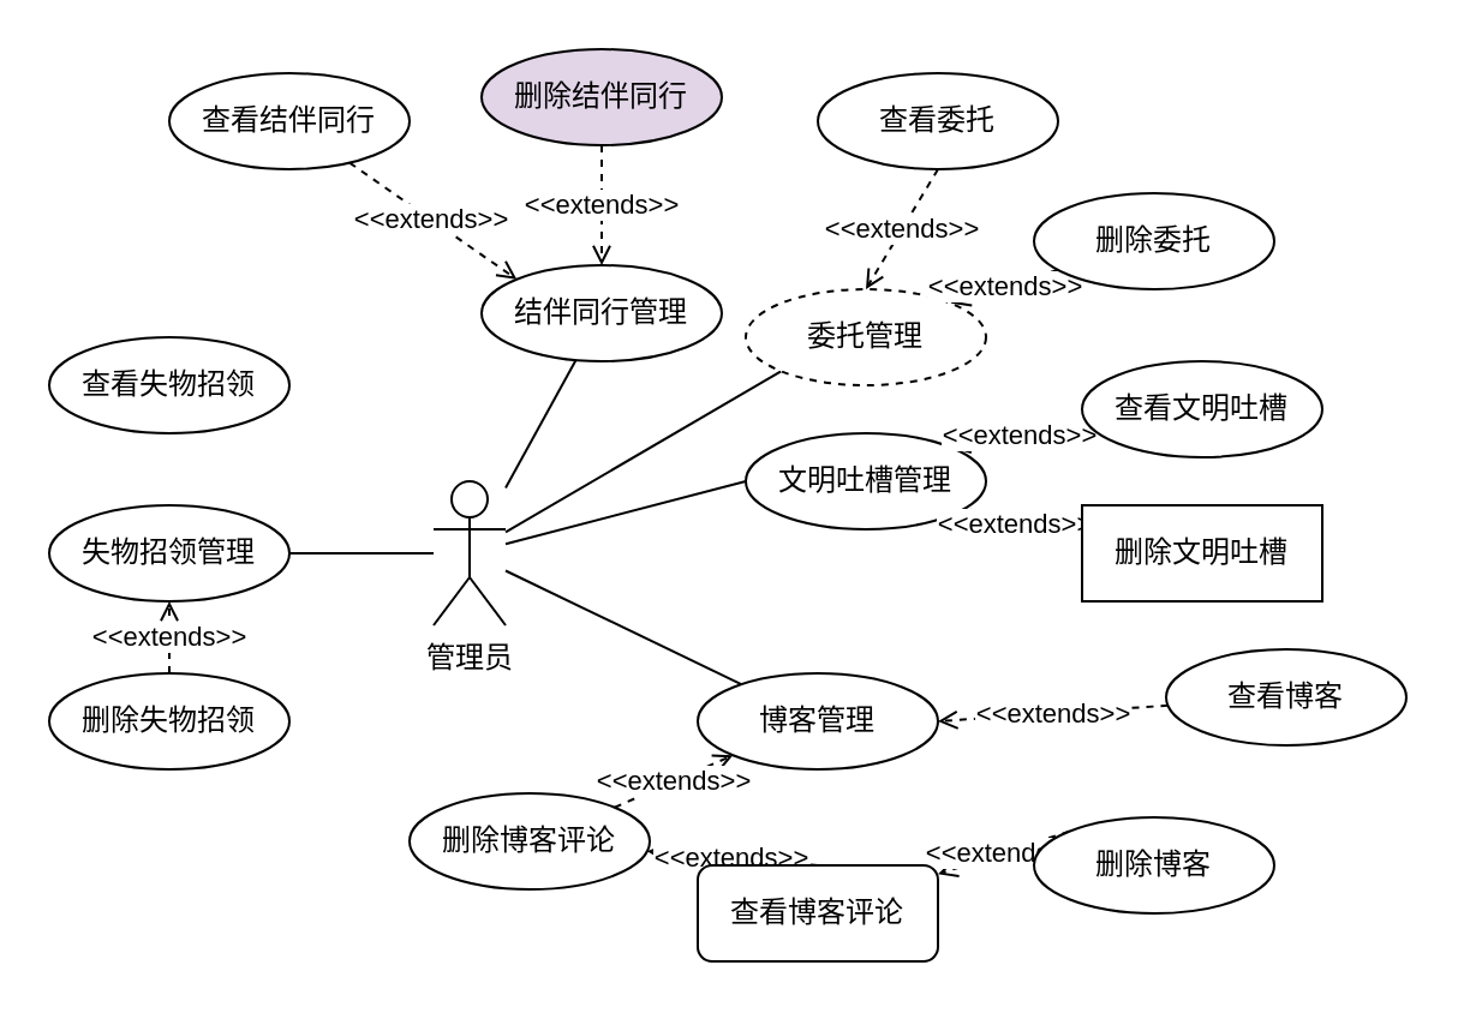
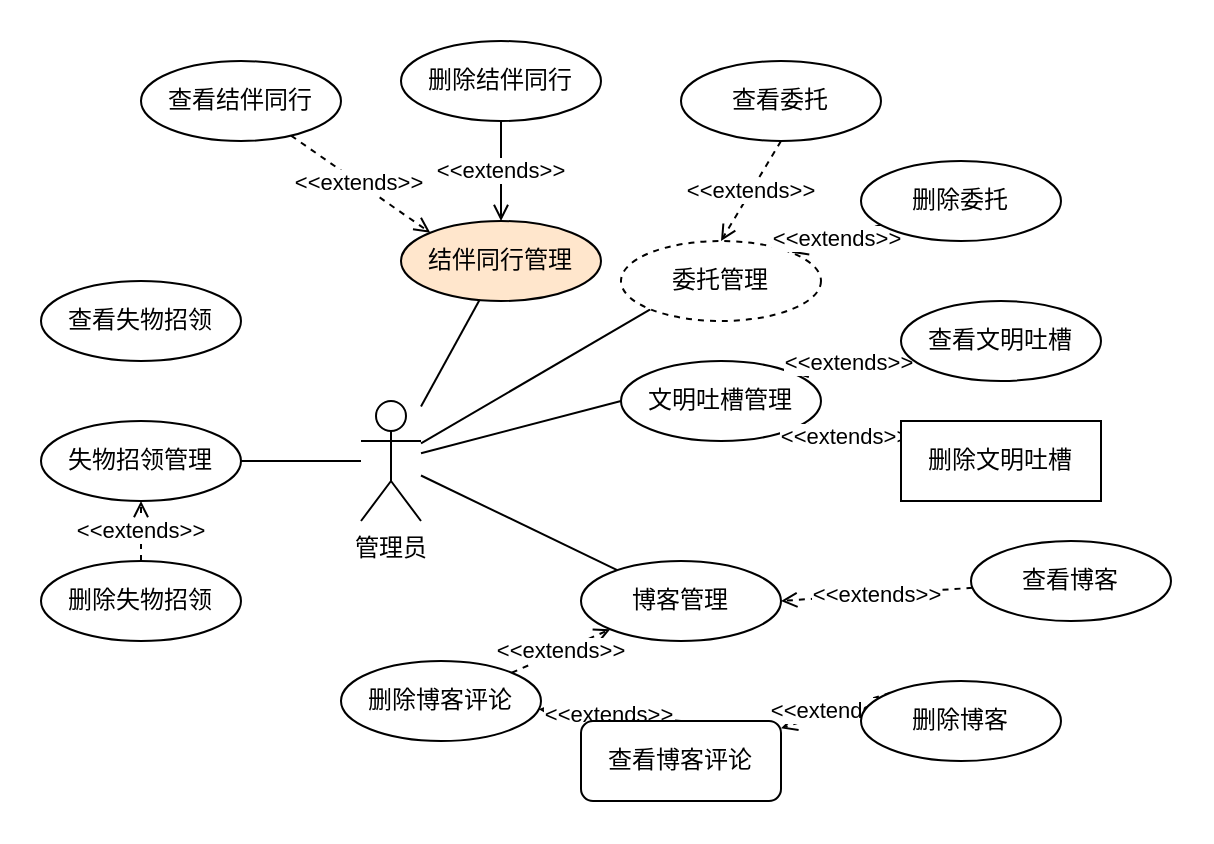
  <mxCell id="0" />
  <mxCell id="1" parent="0" />
  <mxCell id="2" style="rounded=0;orthogonalLoop=1;jettySize=auto;html=1;entryX=0;entryY=1;entryDx=0;entryDy=0;endArrow=none;endFill=0;" parent="1" source="5" target="6" edge="1"><mxGeometry relative="1" as="geometry" /></mxCell>
  <mxCell id="3" style="rounded=0;orthogonalLoop=1;jettySize=auto;html=1;entryX=0;entryY=0.5;entryDx=0;entryDy=0;endArrow=none;endFill=0;" parent="1" source="5" target="7" edge="1"><mxGeometry relative="1" as="geometry" /></mxCell>
  <mxCell id="4" style="rounded=0;orthogonalLoop=1;jettySize=auto;html=1;endArrow=none;endFill=0;" parent="1" source="5" target="8" edge="1"><mxGeometry relative="1" as="geometry" /></mxCell>
  <mxCell id="5" value="管理员" style="shape=umlActor;verticalLabelPosition=bottom;verticalAlign=top;html=1;" parent="1" vertex="1"><mxGeometry x="180" y="200" width="30" height="60" as="geometry" /></mxCell>
  <mxCell id="6" value="委托管理" style="ellipse;whiteSpace=wrap;html=1;dashed=1;" parent="1" vertex="1"><mxGeometry x="310" y="120" width="100" height="40" as="geometry" /></mxCell>
  <mxCell id="7" value="文明吐槽管理" style="ellipse;whiteSpace=wrap;html=1;" parent="1" vertex="1"><mxGeometry x="310" y="180" width="100" height="40" as="geometry" /></mxCell>
  <mxCell id="8" value="博客管理" style="ellipse;whiteSpace=wrap;html=1;" parent="1" vertex="1"><mxGeometry x="290" y="280" width="100" height="40" as="geometry" /></mxCell>
- <mxCell id="9" value="结伴同行管理" style="ellipse;whiteSpace=wrap;html=1;" parent="1" vertex="1"><mxGeometry x="200" y="110" width="100" height="40" as="geometry" /></mxCell>
+ <mxCell id="9" value="结伴同行管理" style="ellipse;whiteSpace=wrap;html=1;fillColor=#ffe6cc;" parent="1" vertex="1"><mxGeometry x="200" y="110" width="100" height="40" as="geometry" /></mxCell>
  <mxCell id="10" style="rounded=0;orthogonalLoop=1;jettySize=auto;html=1;endArrow=none;endFill=0;" parent="1" source="5" target="9" edge="1"><mxGeometry relative="1" as="geometry"><mxPoint x="200" y="190" as="sourcePoint" /><mxPoint x="284.645" y="134.142" as="targetPoint" /></mxGeometry></mxCell>
  <mxCell id="11" style="edgeStyle=none;rounded=0;orthogonalLoop=1;jettySize=auto;html=1;endArrow=none;endFill=0;" parent="1" source="12" target="5" edge="1"><mxGeometry relative="1" as="geometry" /></mxCell>
  <mxCell id="12" value="失物招领管理" style="ellipse;whiteSpace=wrap;html=1;" parent="1" vertex="1"><mxGeometry x="20" y="210" width="100" height="40" as="geometry" /></mxCell>
  <mxCell id="13" value="&amp;lt;&amp;lt;extends&amp;gt;&amp;gt;" style="rounded=0;orthogonalLoop=1;jettySize=auto;html=1;entryX=0;entryY=0;entryDx=0;entryDy=0;dashed=1;endArrow=open;endFill=0;" edge="1" parent="1" source="14" target="9"><mxGeometry relative="1" as="geometry" /></mxCell>
  <mxCell id="14" value="查看结伴同行" style="ellipse;whiteSpace=wrap;html=1;" vertex="1" parent="1"><mxGeometry x="70" y="30" width="100" height="40" as="geometry" /></mxCell>
- <mxCell id="15" value="&amp;lt;&amp;lt;extends&amp;gt;&amp;gt;" style="edgeStyle=none;rounded=0;orthogonalLoop=1;jettySize=auto;html=1;dashed=1;endArrow=open;endFill=0;" edge="1" parent="1" source="16" target="9"><mxGeometry relative="1" as="geometry" /></mxCell>
- <mxCell id="16" value="删除结伴同行" style="ellipse;whiteSpace=wrap;html=1;fillColor=#e1d5e7;" vertex="1" parent="1"><mxGeometry x="200" y="20" width="100" height="40" as="geometry" /></mxCell>
+ <mxCell id="15" value="&amp;lt;&amp;lt;extends&amp;gt;&amp;gt;" style="edgeStyle=none;rounded=0;orthogonalLoop=1;jettySize=auto;html=1;dashed=0;endArrow=open;endFill=0;" edge="1" parent="1" source="16" target="9"><mxGeometry relative="1" as="geometry" /></mxCell>
+ <mxCell id="16" value="删除结伴同行" style="ellipse;whiteSpace=wrap;html=1;" vertex="1" parent="1"><mxGeometry x="200" y="20" width="100" height="40" as="geometry" /></mxCell>
  <mxCell id="17" value="&amp;lt;&amp;lt;extends&amp;gt;&amp;gt;" style="edgeStyle=none;rounded=0;orthogonalLoop=1;jettySize=auto;html=1;exitX=0.5;exitY=1;exitDx=0;exitDy=0;entryX=0.5;entryY=0;entryDx=0;entryDy=0;dashed=1;endArrow=open;endFill=0;" edge="1" parent="1" source="18" target="6"><mxGeometry relative="1" as="geometry" /></mxCell>
  <mxCell id="18" value="查看委托" style="ellipse;whiteSpace=wrap;html=1;" vertex="1" parent="1"><mxGeometry x="340" y="30" width="100" height="40" as="geometry" /></mxCell>
  <mxCell id="19" value="&amp;lt;&amp;lt;extends&amp;gt;&amp;gt;" style="edgeStyle=none;rounded=0;orthogonalLoop=1;jettySize=auto;html=1;entryX=1;entryY=0;entryDx=0;entryDy=0;dashed=1;endArrow=open;endFill=0;" edge="1" parent="1" source="20" target="6"><mxGeometry relative="1" as="geometry" /></mxCell>
  <mxCell id="20" value="删除委托" style="ellipse;whiteSpace=wrap;html=1;" vertex="1" parent="1"><mxGeometry x="430" y="80" width="100" height="40" as="geometry" /></mxCell>
  <mxCell id="21" value="&amp;lt;&amp;lt;extends&amp;gt;&amp;gt;" style="edgeStyle=none;rounded=0;orthogonalLoop=1;jettySize=auto;html=1;entryX=1;entryY=0;entryDx=0;entryDy=0;dashed=1;endArrow=open;endFill=0;" edge="1" parent="1" source="22" target="7"><mxGeometry relative="1" as="geometry" /></mxCell>
  <mxCell id="22" value="查看文明吐槽" style="ellipse;whiteSpace=wrap;html=1;" vertex="1" parent="1"><mxGeometry x="450" y="150" width="100" height="40" as="geometry" /></mxCell>
  <mxCell id="23" value="&amp;lt;&amp;lt;extends&amp;gt;&amp;gt;" style="edgeStyle=none;rounded=0;orthogonalLoop=1;jettySize=auto;html=1;entryX=1;entryY=1;entryDx=0;entryDy=0;dashed=1;endArrow=open;endFill=0;" edge="1" parent="1" source="24" target="7"><mxGeometry relative="1" as="geometry" /></mxCell>
  <mxCell id="24" value="删除文明吐槽" style="whiteSpace=wrap;html=1;rounded=0;" vertex="1" parent="1"><mxGeometry x="450" y="210" width="100" height="40" as="geometry" /></mxCell>
  <mxCell id="25" value="&amp;lt;&amp;lt;extends&amp;gt;&amp;gt;" style="edgeStyle=none;rounded=0;orthogonalLoop=1;jettySize=auto;html=1;entryX=1;entryY=0.5;entryDx=0;entryDy=0;dashed=1;endArrow=open;endFill=0;" edge="1" parent="1" source="26" target="8"><mxGeometry relative="1" as="geometry" /></mxCell>
  <mxCell id="26" value="查看博客" style="ellipse;whiteSpace=wrap;html=1;" vertex="1" parent="1"><mxGeometry x="485" y="270" width="100" height="40" as="geometry" /></mxCell>
  <mxCell id="27" value="&amp;lt;&amp;lt;extends&amp;gt;&amp;gt;" style="edgeStyle=none;rounded=0;orthogonalLoop=1;jettySize=auto;html=1;exitX=0;exitY=0;exitDx=0;exitDy=0;dashed=1;endArrow=open;endFill=0;" edge="1" parent="1" source="28" target="30"><mxGeometry relative="1" as="geometry" /></mxCell>
  <mxCell id="28" value="删除博客" style="ellipse;whiteSpace=wrap;html=1;" vertex="1" parent="1"><mxGeometry x="430" y="340" width="100" height="40" as="geometry" /></mxCell>
  <mxCell id="29" value="&amp;lt;&amp;lt;extends&amp;gt;&amp;gt;" style="edgeStyle=none;rounded=0;orthogonalLoop=1;jettySize=auto;html=1;exitX=0.5;exitY=0;exitDx=0;exitDy=0;dashed=1;endArrow=open;endFill=0;" edge="1" parent="1" source="30" target="32"><mxGeometry relative="1" as="geometry" /></mxCell>
  <mxCell id="30" value="查看博客评论" style="whiteSpace=wrap;html=1;rounded=1;" vertex="1" parent="1"><mxGeometry x="290" y="360" width="100" height="40" as="geometry" /></mxCell>
  <mxCell id="31" value="&amp;lt;&amp;lt;extends&amp;gt;&amp;gt;" style="edgeStyle=none;rounded=0;orthogonalLoop=1;jettySize=auto;html=1;exitX=1;exitY=0;exitDx=0;exitDy=0;entryX=0;entryY=1;entryDx=0;entryDy=0;dashed=1;endArrow=open;endFill=0;" edge="1" parent="1" source="32" target="8"><mxGeometry relative="1" as="geometry" /></mxCell>
  <mxCell id="32" value="删除博客评论" style="ellipse;whiteSpace=wrap;html=1;" vertex="1" parent="1"><mxGeometry x="170" y="330" width="100" height="40" as="geometry" /></mxCell>
  <mxCell id="33" value="查看失物招领" style="ellipse;whiteSpace=wrap;html=1;" vertex="1" parent="1"><mxGeometry x="20" y="140" width="100" height="40" as="geometry" /></mxCell>
  <mxCell id="34" value="&amp;lt;&amp;lt;extends&amp;gt;&amp;gt;" style="edgeStyle=none;rounded=0;orthogonalLoop=1;jettySize=auto;html=1;entryX=0.5;entryY=1;entryDx=0;entryDy=0;dashed=1;endArrow=open;endFill=0;" edge="1" parent="1" source="35" target="12"><mxGeometry relative="1" as="geometry" /></mxCell>
  <mxCell id="35" value="删除失物招领" style="ellipse;whiteSpace=wrap;html=1;" vertex="1" parent="1"><mxGeometry x="20" y="280" width="100" height="40" as="geometry" /></mxCell>
